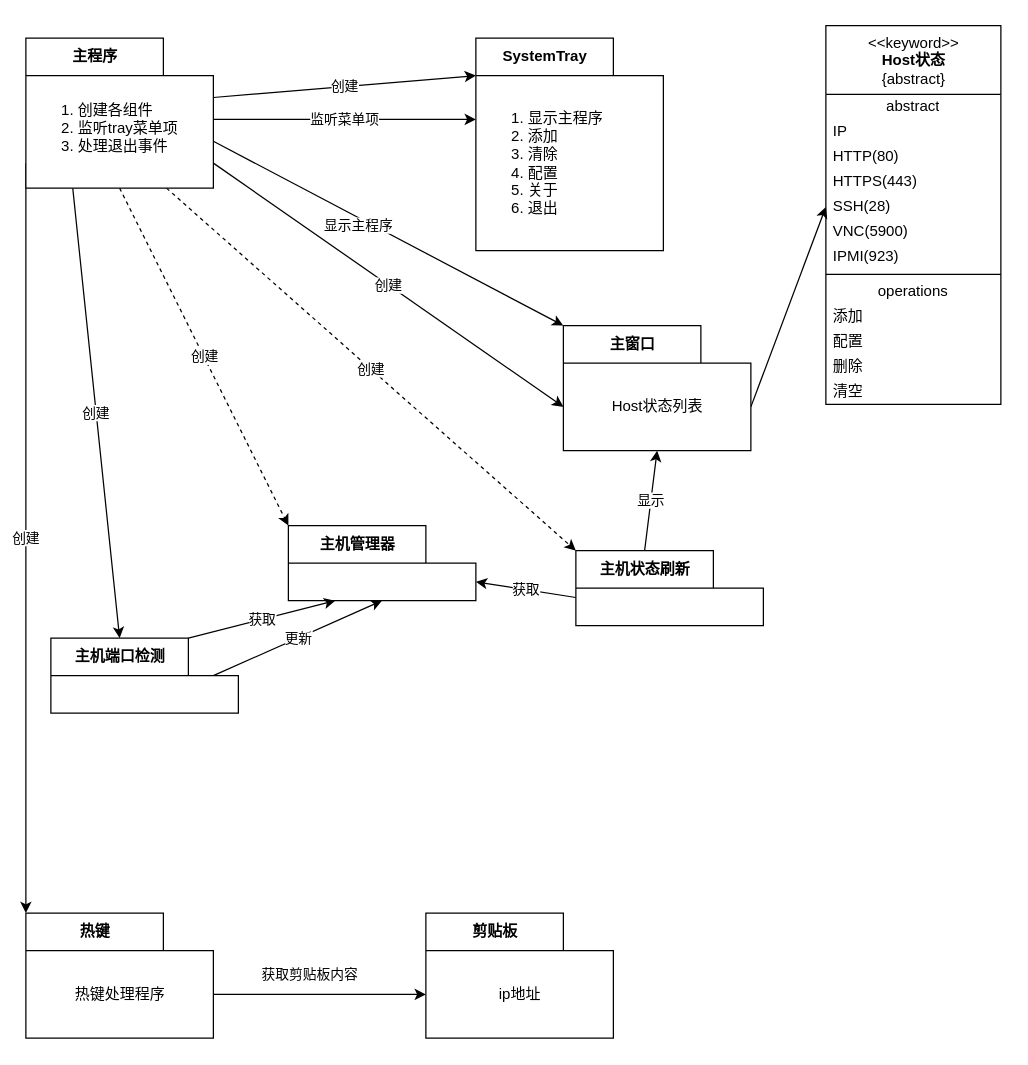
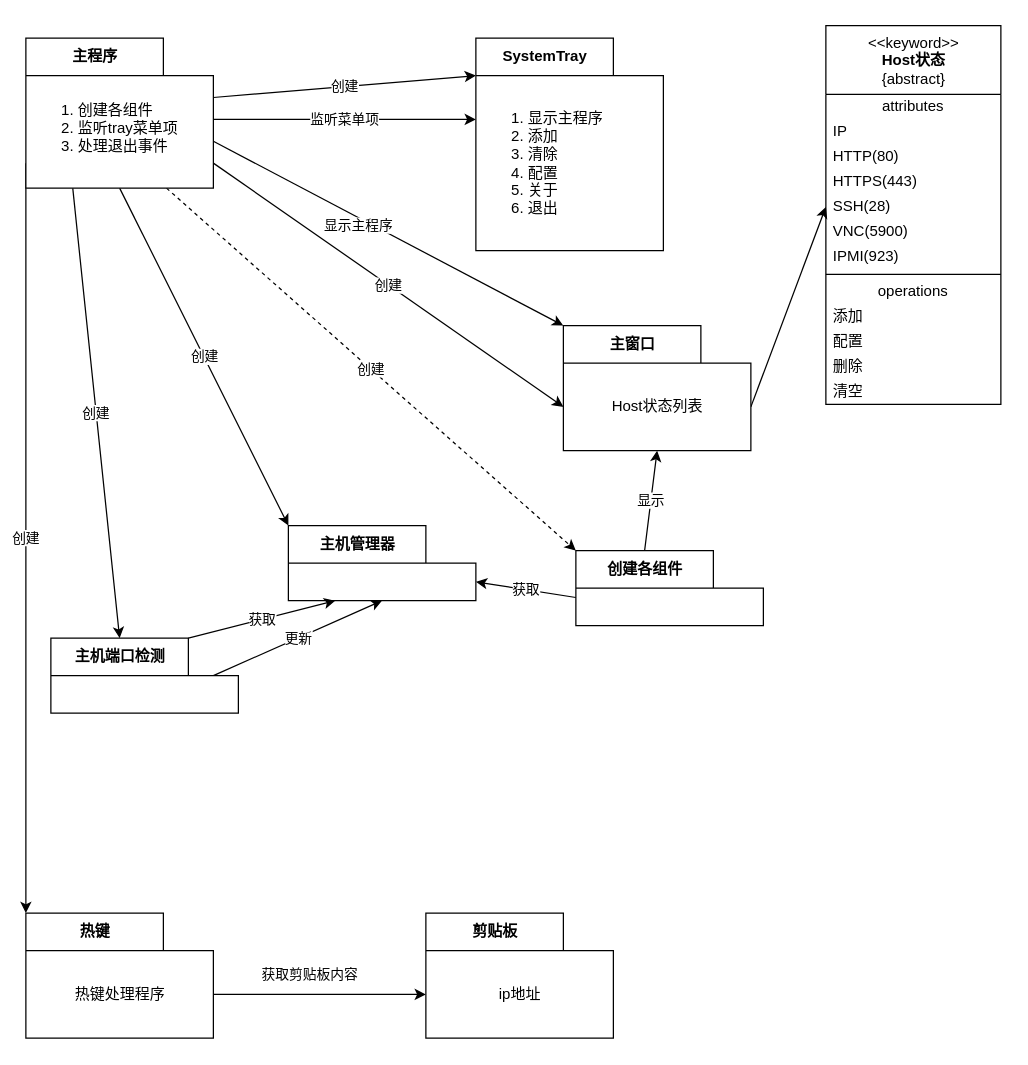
  <mxCell id="0" />
  <mxCell id="1" parent="0" />
- <mxCell id="2" value="创建" style="edgeStyle=none;html=1;exitX=0.5;exitY=1;exitDx=0;exitDy=0;exitPerimeter=0;entryX=0;entryY=0;entryDx=0;entryDy=0;entryPerimeter=0;dashed=1;" edge="1" parent="1" source="9" target="38"><mxGeometry relative="1" as="geometry" /></mxCell>
+ <mxCell id="2" value="创建" style="edgeStyle=none;html=1;exitX=0.5;exitY=1;exitDx=0;exitDy=0;exitPerimeter=0;entryX=0;entryY=0;entryDx=0;entryDy=0;entryPerimeter=0;" edge="1" parent="1" source="9" target="38"><mxGeometry relative="1" as="geometry" /></mxCell>
  <mxCell id="3" value="创建" style="edgeStyle=none;html=1;exitX=0;exitY=0;exitDx=150;exitDy=47.5;exitPerimeter=0;entryX=0;entryY=0;entryDx=0;entryDy=30;entryPerimeter=0;" edge="1" parent="1" source="9" target="13"><mxGeometry relative="1" as="geometry" /></mxCell>
  <mxCell id="4" value="创建" style="edgeStyle=none;html=1;exitX=0;exitY=0;exitDx=150;exitDy=100;exitPerimeter=0;entryX=0;entryY=0;entryDx=0;entryDy=65;entryPerimeter=0;" edge="1" parent="1" source="9" target="36"><mxGeometry relative="1" as="geometry" /></mxCell>
  <mxCell id="5" value="创建" style="edgeStyle=none;html=1;exitX=0;exitY=0;exitDx=0;exitDy=100;exitPerimeter=0;entryX=0;entryY=0;entryDx=0;entryDy=0;entryPerimeter=0;" edge="1" parent="1" source="9" target="31"><mxGeometry relative="1" as="geometry" /></mxCell>
  <mxCell id="6" value="创建" style="html=1;exitX=0.25;exitY=1;exitDx=0;exitDy=0;exitPerimeter=0;entryX=0;entryY=0;entryDx=55;entryDy=0;entryPerimeter=0;" edge="1" parent="1" source="9" target="42"><mxGeometry relative="1" as="geometry" /></mxCell>
  <mxCell id="7" value="创建" style="html=1;exitX=0.75;exitY=1;exitDx=0;exitDy=0;exitPerimeter=0;entryX=0;entryY=0;entryDx=0;entryDy=0;entryPerimeter=0;dashed=1;" edge="1" parent="1" source="9" target="46"><mxGeometry relative="1" as="geometry" /></mxCell>
  <mxCell id="8" value="监听菜单项" style="edgeStyle=none;html=1;exitX=0;exitY=0;exitDx=150;exitDy=65;exitPerimeter=0;entryX=0;entryY=0;entryDx=0;entryDy=65;entryPerimeter=0;" edge="1" parent="1" source="9" target="13"><mxGeometry relative="1" as="geometry" /></mxCell>
  <mxCell id="9" value="主程序" style="shape=folder;fontStyle=1;tabWidth=110;tabHeight=30;tabPosition=left;html=1;boundedLbl=1;labelInHeader=1;container=1;collapsible=0;" parent="1" vertex="1"><mxGeometry x="20" y="30" width="150" height="120" as="geometry" /></mxCell>
  <mxCell id="10" value="&lt;ol&gt;&lt;li&gt;创建各组件&lt;/li&gt;&lt;li&gt;监听tray菜单项&lt;/li&gt;&lt;li&gt;处理退出事件&lt;/li&gt;&lt;/ol&gt;" style="html=1;strokeColor=none;resizeWidth=1;resizeHeight=1;fillColor=none;part=1;connectable=0;allowArrows=0;deletable=0;align=left;" parent="9" vertex="1"><mxGeometry width="150" height="84" relative="1" as="geometry"><mxPoint y="30" as="offset" /></mxGeometry></mxCell>
  <mxCell id="11" style="edgeStyle=none;html=1;exitX=0;exitY=0;exitDx=150;exitDy=82.5;exitPerimeter=0;entryX=0;entryY=0;entryDx=0;entryDy=0;entryPerimeter=0;" parent="1" source="9" target="36" edge="1"><mxGeometry relative="1" as="geometry" /></mxCell>
  <mxCell id="12" value="显示主程序" style="edgeLabel;html=1;align=center;verticalAlign=middle;resizable=0;points=[];" parent="11" vertex="1" connectable="0"><mxGeometry x="-0.172" y="-2" relative="1" as="geometry"><mxPoint x="1" y="4" as="offset" /></mxGeometry></mxCell>
  <mxCell id="13" value="SystemTray" style="shape=folder;fontStyle=1;tabWidth=110;tabHeight=30;tabPosition=left;html=1;boundedLbl=1;labelInHeader=1;container=1;collapsible=0;" parent="1" vertex="1"><mxGeometry x="380" y="30" width="150" height="170" as="geometry" /></mxCell>
  <mxCell id="14" value="&lt;ol&gt;&lt;li&gt;显示主程序&lt;/li&gt;&lt;li&gt;添加&lt;/li&gt;&lt;li&gt;清除&lt;/li&gt;&lt;li&gt;配置&lt;/li&gt;&lt;li&gt;关于&lt;/li&gt;&lt;li&gt;退出&lt;/li&gt;&lt;/ol&gt;" style="html=1;strokeColor=none;resizeWidth=1;resizeHeight=1;fillColor=none;part=1;connectable=0;allowArrows=0;deletable=0;align=left;" parent="13" vertex="1"><mxGeometry width="150" height="140" relative="1" as="geometry"><mxPoint y="30" as="offset" /></mxGeometry></mxCell>
  <mxCell id="15" value="&amp;lt;&amp;lt;keyword&amp;gt;&amp;gt;&lt;br&gt;&lt;b&gt;Host状态&lt;/b&gt;&lt;br&gt;{abstract}" style="swimlane;fontStyle=0;align=center;verticalAlign=top;childLayout=stackLayout;horizontal=1;startSize=55;horizontalStack=0;resizeParent=1;resizeParentMax=0;resizeLast=0;collapsible=0;marginBottom=0;html=1;" parent="1" vertex="1"><mxGeometry x="660" y="20" width="140" height="303" as="geometry" /></mxCell>
- <mxCell id="16" value="abstract" style="text;html=1;strokeColor=none;fillColor=none;align=center;verticalAlign=middle;spacingLeft=4;spacingRight=4;overflow=hidden;rotatable=0;points=[[0,0.5],[1,0.5]];portConstraint=eastwest;" parent="15" vertex="1"><mxGeometry y="55" width="140" height="20" as="geometry" /></mxCell>
+ <mxCell id="16" value="attributes" style="text;html=1;strokeColor=none;fillColor=none;align=center;verticalAlign=middle;spacingLeft=4;spacingRight=4;overflow=hidden;rotatable=0;points=[[0,0.5],[1,0.5]];portConstraint=eastwest;" parent="15" vertex="1"><mxGeometry y="55" width="140" height="20" as="geometry" /></mxCell>
  <mxCell id="17" value="IP" style="text;html=1;strokeColor=none;fillColor=none;align=left;verticalAlign=middle;spacingLeft=4;spacingRight=4;overflow=hidden;rotatable=0;points=[[0,0.5],[1,0.5]];portConstraint=eastwest;" parent="15" vertex="1"><mxGeometry y="75" width="140" height="20" as="geometry" /></mxCell>
  <mxCell id="18" value="HTTP(80)" style="text;html=1;strokeColor=none;fillColor=none;align=left;verticalAlign=middle;spacingLeft=4;spacingRight=4;overflow=hidden;rotatable=0;points=[[0,0.5],[1,0.5]];portConstraint=eastwest;" parent="15" vertex="1"><mxGeometry y="95" width="140" height="20" as="geometry" /></mxCell>
  <mxCell id="19" value="HTTPS(443)" style="text;html=1;strokeColor=none;fillColor=none;align=left;verticalAlign=middle;spacingLeft=4;spacingRight=4;overflow=hidden;rotatable=0;points=[[0,0.5],[1,0.5]];portConstraint=eastwest;" parent="15" vertex="1"><mxGeometry y="115" width="140" height="20" as="geometry" /></mxCell>
  <mxCell id="20" value="SSH(28)" style="text;html=1;strokeColor=none;fillColor=none;align=left;verticalAlign=middle;spacingLeft=4;spacingRight=4;overflow=hidden;rotatable=0;points=[[0,0.5],[1,0.5]];portConstraint=eastwest;" parent="15" vertex="1"><mxGeometry y="135" width="140" height="20" as="geometry" /></mxCell>
  <mxCell id="21" value="VNC(5900)" style="text;html=1;strokeColor=none;fillColor=none;align=left;verticalAlign=middle;spacingLeft=4;spacingRight=4;overflow=hidden;rotatable=0;points=[[0,0.5],[1,0.5]];portConstraint=eastwest;" parent="15" vertex="1"><mxGeometry y="155" width="140" height="20" as="geometry" /></mxCell>
  <mxCell id="22" value="IPMI(923)" style="text;html=1;strokeColor=none;fillColor=none;align=left;verticalAlign=middle;spacingLeft=4;spacingRight=4;overflow=hidden;rotatable=0;points=[[0,0.5],[1,0.5]];portConstraint=eastwest;" parent="15" vertex="1"><mxGeometry y="175" width="140" height="20" as="geometry" /></mxCell>
  <mxCell id="23" value="" style="line;strokeWidth=1;fillColor=none;align=left;verticalAlign=middle;spacingTop=-1;spacingLeft=3;spacingRight=3;rotatable=0;labelPosition=right;points=[];portConstraint=eastwest;" parent="15" vertex="1"><mxGeometry y="195" width="140" height="8" as="geometry" /></mxCell>
  <mxCell id="24" value="operations" style="text;html=1;strokeColor=none;fillColor=none;align=center;verticalAlign=middle;spacingLeft=4;spacingRight=4;overflow=hidden;rotatable=0;points=[[0,0.5],[1,0.5]];portConstraint=eastwest;" parent="15" vertex="1"><mxGeometry y="203" width="140" height="20" as="geometry" /></mxCell>
  <mxCell id="25" value="添加" style="text;html=1;strokeColor=none;fillColor=none;align=left;verticalAlign=middle;spacingLeft=4;spacingRight=4;overflow=hidden;rotatable=0;points=[[0,0.5],[1,0.5]];portConstraint=eastwest;" parent="15" vertex="1"><mxGeometry y="223" width="140" height="20" as="geometry" /></mxCell>
  <mxCell id="26" value="配置" style="text;html=1;strokeColor=none;fillColor=none;align=left;verticalAlign=middle;spacingLeft=4;spacingRight=4;overflow=hidden;rotatable=0;points=[[0,0.5],[1,0.5]];portConstraint=eastwest;" parent="15" vertex="1"><mxGeometry y="243" width="140" height="20" as="geometry" /></mxCell>
  <mxCell id="27" value="删除" style="text;html=1;strokeColor=none;fillColor=none;align=left;verticalAlign=middle;spacingLeft=4;spacingRight=4;overflow=hidden;rotatable=0;points=[[0,0.5],[1,0.5]];portConstraint=eastwest;" parent="15" vertex="1"><mxGeometry y="263" width="140" height="20" as="geometry" /></mxCell>
  <mxCell id="28" value="清空" style="text;html=1;strokeColor=none;fillColor=none;align=left;verticalAlign=middle;spacingLeft=4;spacingRight=4;overflow=hidden;rotatable=0;points=[[0,0.5],[1,0.5]];portConstraint=eastwest;" vertex="1" parent="15"><mxGeometry y="283" width="140" height="20" as="geometry" /></mxCell>
  <mxCell id="29" style="edgeStyle=none;html=1;exitX=0;exitY=0;exitDx=150;exitDy=65;exitPerimeter=0;entryX=0;entryY=0;entryDx=0;entryDy=65;entryPerimeter=0;" edge="1" parent="1" source="31" target="33"><mxGeometry relative="1" as="geometry" /></mxCell>
  <mxCell id="30" value="获取剪贴板内容" style="edgeLabel;html=1;align=center;verticalAlign=middle;resizable=0;points=[];" vertex="1" connectable="0" parent="29"><mxGeometry x="-0.215" y="1" relative="1" as="geometry"><mxPoint x="9" y="-16" as="offset" /></mxGeometry></mxCell>
  <mxCell id="31" value="热键" style="shape=folder;fontStyle=1;tabWidth=110;tabHeight=30;tabPosition=left;html=1;boundedLbl=1;labelInHeader=1;container=1;collapsible=0;" vertex="1" parent="1"><mxGeometry x="20" y="730" width="150" height="100" as="geometry" /></mxCell>
  <mxCell id="32" value="热键处理程序" style="html=1;strokeColor=none;resizeWidth=1;resizeHeight=1;fillColor=none;part=1;connectable=0;allowArrows=0;deletable=0;" vertex="1" parent="31"><mxGeometry width="150" height="70" relative="1" as="geometry"><mxPoint y="30" as="offset" /></mxGeometry></mxCell>
  <mxCell id="33" value="剪贴板" style="shape=folder;fontStyle=1;tabWidth=110;tabHeight=30;tabPosition=left;html=1;boundedLbl=1;labelInHeader=1;container=1;collapsible=0;" vertex="1" parent="1"><mxGeometry x="340" y="730" width="150" height="100" as="geometry" /></mxCell>
  <mxCell id="34" value="ip地址" style="html=1;strokeColor=none;resizeWidth=1;resizeHeight=1;fillColor=none;part=1;connectable=0;allowArrows=0;deletable=0;" vertex="1" parent="33"><mxGeometry width="150" height="70" relative="1" as="geometry"><mxPoint y="30" as="offset" /></mxGeometry></mxCell>
  <mxCell id="35" style="edgeStyle=none;html=1;exitX=0;exitY=0;exitDx=150;exitDy=65;exitPerimeter=0;entryX=0;entryY=0.5;entryDx=0;entryDy=0;" edge="1" parent="1" source="36" target="20"><mxGeometry relative="1" as="geometry" /></mxCell>
  <mxCell id="36" value="主窗口" style="shape=folder;fontStyle=1;tabWidth=110;tabHeight=30;tabPosition=left;html=1;boundedLbl=1;labelInHeader=1;container=1;collapsible=0;" vertex="1" parent="1"><mxGeometry x="450" y="260" width="150" height="100" as="geometry" /></mxCell>
  <mxCell id="37" value="Host状态列表" style="html=1;strokeColor=none;resizeWidth=1;resizeHeight=1;fillColor=none;part=1;connectable=0;allowArrows=0;deletable=0;" vertex="1" parent="36"><mxGeometry width="150" height="70" relative="1" as="geometry"><mxPoint y="30" as="offset" /></mxGeometry></mxCell>
  <mxCell id="38" value="主机管理器" style="shape=folder;fontStyle=1;tabWidth=110;tabHeight=30;tabPosition=left;html=1;boundedLbl=1;labelInHeader=1;container=1;collapsible=0;" vertex="1" parent="1"><mxGeometry x="230" y="420" width="150" height="60" as="geometry" /></mxCell>
  <mxCell id="39" value="" style="html=1;strokeColor=none;resizeWidth=1;resizeHeight=1;fillColor=none;part=1;connectable=0;allowArrows=0;deletable=0;" vertex="1" parent="38"><mxGeometry width="150" height="42" relative="1" as="geometry"><mxPoint y="30" as="offset" /></mxGeometry></mxCell>
  <mxCell id="40" value="获取" style="edgeStyle=none;html=1;exitX=0;exitY=0;exitDx=110;exitDy=0;exitPerimeter=0;entryX=0.25;entryY=1;entryDx=0;entryDy=0;entryPerimeter=0;" edge="1" parent="1" source="42" target="38"><mxGeometry relative="1" as="geometry" /></mxCell>
  <mxCell id="41" value="更新" style="edgeStyle=none;html=1;exitX=0;exitY=0;exitDx=130;exitDy=30;exitPerimeter=0;entryX=0.5;entryY=1;entryDx=0;entryDy=0;entryPerimeter=0;" edge="1" parent="1" source="42" target="38"><mxGeometry relative="1" as="geometry" /></mxCell>
  <mxCell id="42" value="主机端口检测" style="shape=folder;fontStyle=1;tabWidth=110;tabHeight=30;tabPosition=left;html=1;boundedLbl=1;labelInHeader=1;container=1;collapsible=0;" vertex="1" parent="1"><mxGeometry x="40" y="510" width="150" height="60" as="geometry" /></mxCell>
  <mxCell id="43" value="" style="html=1;strokeColor=none;resizeWidth=1;resizeHeight=1;fillColor=none;part=1;connectable=0;allowArrows=0;deletable=0;" vertex="1" parent="42"><mxGeometry width="150" height="42" relative="1" as="geometry"><mxPoint y="30" as="offset" /></mxGeometry></mxCell>
  <mxCell id="44" value="获取" style="edgeStyle=none;html=1;exitX=0;exitY=0;exitDx=0;exitDy=37.5;exitPerimeter=0;entryX=0;entryY=0;entryDx=150;entryDy=45;entryPerimeter=0;" edge="1" parent="1" source="46" target="38"><mxGeometry relative="1" as="geometry" /></mxCell>
  <mxCell id="45" value="显示" style="edgeStyle=none;html=1;exitX=0;exitY=0;exitDx=55;exitDy=0;exitPerimeter=0;entryX=0.5;entryY=1;entryDx=0;entryDy=0;entryPerimeter=0;" edge="1" parent="1" source="46" target="36"><mxGeometry relative="1" as="geometry" /></mxCell>
- <mxCell id="46" value="主机状态刷新" style="shape=folder;fontStyle=1;tabWidth=110;tabHeight=30;tabPosition=left;html=1;boundedLbl=1;labelInHeader=1;container=1;collapsible=0;" vertex="1" parent="1"><mxGeometry x="460" y="440" width="150" height="60" as="geometry" /></mxCell>
+ <mxCell id="46" value="创建各组件" style="shape=folder;fontStyle=1;tabWidth=110;tabHeight=30;tabPosition=left;html=1;boundedLbl=1;labelInHeader=1;container=1;collapsible=0;" vertex="1" parent="1"><mxGeometry x="460" y="440" width="150" height="60" as="geometry" /></mxCell>
  <mxCell id="47" value="" style="html=1;strokeColor=none;resizeWidth=1;resizeHeight=1;fillColor=none;part=1;connectable=0;allowArrows=0;deletable=0;" vertex="1" parent="46"><mxGeometry width="150" height="42" relative="1" as="geometry"><mxPoint y="30" as="offset" /></mxGeometry></mxCell>
